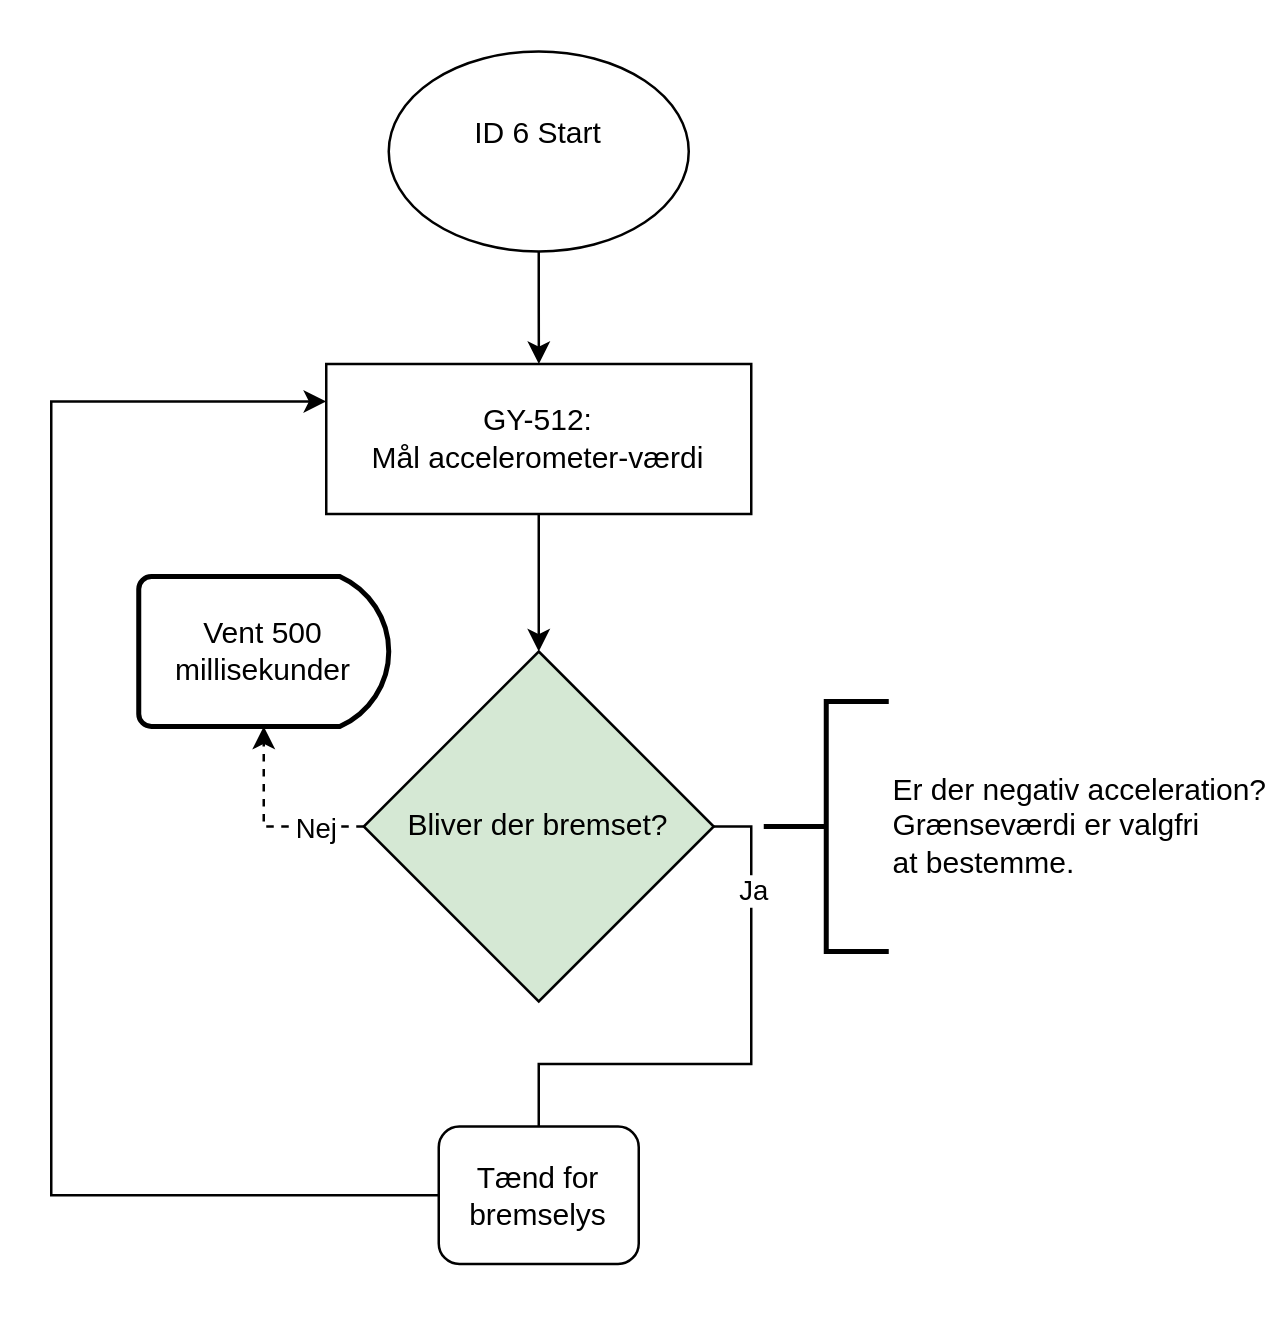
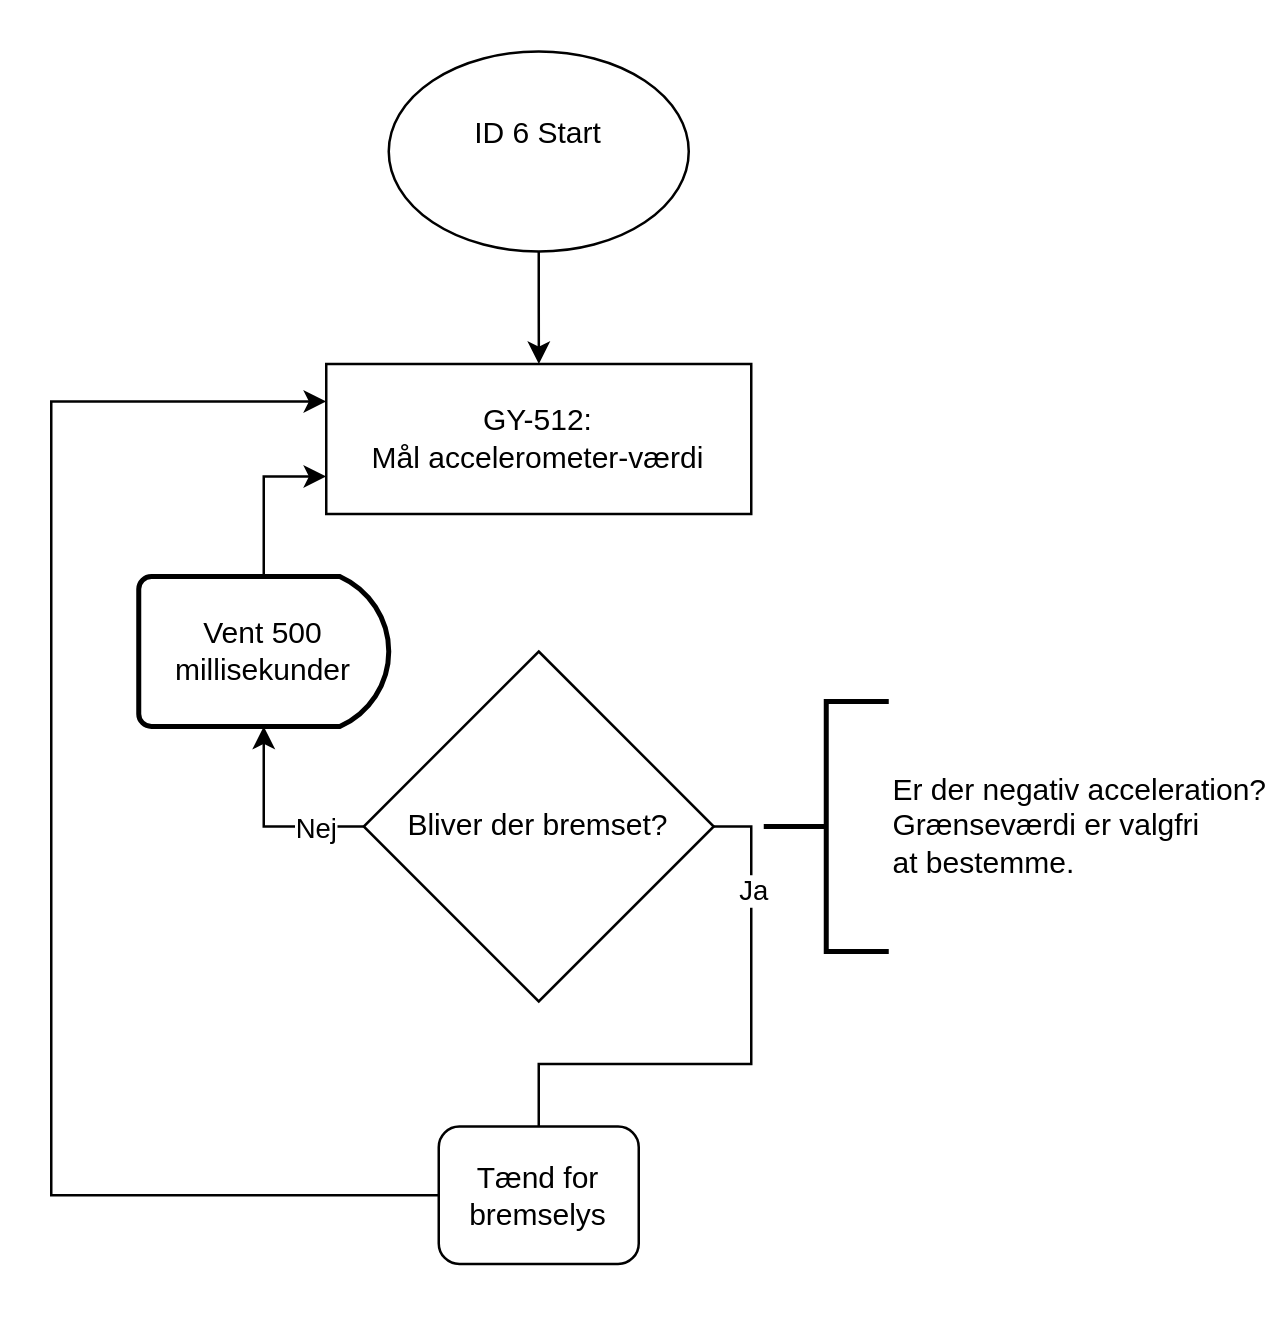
  <mxCell id="0" />
  <mxCell id="1" parent="0" />
  <mxCell id="2" value="" style="edgeStyle=orthogonalEdgeStyle;rounded=0;orthogonalLoop=1;jettySize=auto;html=1;" parent="1" source="3" edge="1"><mxGeometry relative="1" as="geometry"><mxPoint x="215.043" y="145" as="targetPoint" /></mxGeometry></mxCell>
  <mxCell id="3" value="ID 6 Start&lt;div&gt;&lt;br&gt;&lt;/div&gt;" style="ellipse;whiteSpace=wrap;html=1;" parent="1" vertex="1"><mxGeometry x="155" y="20" width="120" height="80" as="geometry" /></mxCell>
  <mxCell id="4" value="" style="edgeStyle=orthogonalEdgeStyle;rounded=0;orthogonalLoop=1;jettySize=auto;html=1;" parent="1" target="8" edge="1"><mxGeometry relative="1" as="geometry"><mxPoint x="215" y="205" as="sourcePoint" /></mxGeometry></mxCell>
  <mxCell id="5" style="edgeStyle=orthogonalEdgeStyle;rounded=0;orthogonalLoop=1;jettySize=auto;html=1;exitX=0;exitY=0.5;exitDx=0;exitDy=0;entryX=0;entryY=0.25;entryDx=0;entryDy=0;" edge="1" parent="1" source="6" target="8"><mxGeometry relative="1" as="geometry"><Array as="points"><mxPoint x="20" y="478" /><mxPoint x="20" y="160" /></Array></mxGeometry></mxCell>
  <mxCell id="6" value="Tænd for bremselys" style="whiteSpace=wrap;html=1;rounded=1;" parent="1" vertex="1"><mxGeometry x="175" y="450" width="80" height="55" as="geometry" /></mxCell>
- <mxCell id="7" value="" style="edgeStyle=orthogonalEdgeStyle;rounded=0;orthogonalLoop=1;jettySize=auto;html=1;" parent="1" source="8" target="11" edge="1"><mxGeometry relative="1" as="geometry" /></mxCell>
  <mxCell id="8" value="&lt;div&gt;GY-512:&lt;/div&gt;&lt;div&gt;Mål accelerometer-værdi&lt;br&gt;&lt;/div&gt;" style="rounded=0;whiteSpace=wrap;html=1;" parent="1" vertex="1"><mxGeometry x="130" y="145" width="170" height="60" as="geometry" /></mxCell>
  <mxCell id="9" style="edgeStyle=orthogonalEdgeStyle;rounded=0;orthogonalLoop=1;jettySize=auto;html=1;entryX=0.5;entryY=0;entryDx=0;entryDy=0;endArrow=none;" parent="1" source="11" target="6" edge="1"><mxGeometry relative="1" as="geometry"><Array as="points"><mxPoint x="300" y="330" /><mxPoint x="300" y="425" /><mxPoint x="215" y="425" /></Array></mxGeometry></mxCell>
  <mxCell id="10" value="Ja" style="edgeLabel;html=1;align=center;verticalAlign=middle;resizable=0;points=[];" parent="9" vertex="1" connectable="0"><mxGeometry x="-0.836" y="8" relative="1" as="geometry"><mxPoint x="-8" y="22" as="offset" /></mxGeometry></mxCell>
- <mxCell id="11" value="Bliver der bremset?" style="rhombus;whiteSpace=wrap;html=1;fillColor=#d5e8d4;" parent="1" vertex="1"><mxGeometry x="145" y="260" width="140" height="140" as="geometry" /></mxCell>
+ <mxCell id="11" value="Bliver der bremset?" style="rhombus;whiteSpace=wrap;html=1;" parent="1" vertex="1"><mxGeometry x="145" y="260" width="140" height="140" as="geometry" /></mxCell>
+ <mxCell id="12" style="edgeStyle=orthogonalEdgeStyle;rounded=0;orthogonalLoop=1;jettySize=auto;html=1;exitX=0.5;exitY=0;exitDx=0;exitDy=0;exitPerimeter=0;entryX=0;entryY=0.75;entryDx=0;entryDy=0;" edge="1" parent="1" source="13" target="8"><mxGeometry relative="1" as="geometry" /></mxCell>
  <mxCell id="13" value="Vent 500 millisekunder" style="strokeWidth=2;html=1;shape=mxgraph.flowchart.delay;whiteSpace=wrap;" vertex="1" parent="1"><mxGeometry x="55" y="230" width="100" height="60" as="geometry" /></mxCell>
- <mxCell id="14" style="edgeStyle=orthogonalEdgeStyle;rounded=0;orthogonalLoop=1;jettySize=auto;html=1;exitX=0;exitY=0.5;exitDx=0;exitDy=0;entryX=0.5;entryY=1;entryDx=0;entryDy=0;entryPerimeter=0;dashed=1;" edge="1" parent="1" source="11" target="13"><mxGeometry relative="1" as="geometry" /></mxCell>
+ <mxCell id="14" style="edgeStyle=orthogonalEdgeStyle;rounded=0;orthogonalLoop=1;jettySize=auto;html=1;exitX=0;exitY=0.5;exitDx=0;exitDy=0;entryX=0.5;entryY=1;entryDx=0;entryDy=0;entryPerimeter=0;" edge="1" parent="1" source="11" target="13"><mxGeometry relative="1" as="geometry" /></mxCell>
  <mxCell id="15" value="&lt;div&gt;Nej&lt;/div&gt;" style="edgeLabel;html=1;align=center;verticalAlign=middle;resizable=0;points=[];" vertex="1" connectable="0" parent="14"><mxGeometry x="-0.575" y="4" relative="1" as="geometry"><mxPoint x="-3" y="-4" as="offset" /></mxGeometry></mxCell>
  <mxCell id="16" value="&lt;div&gt;Er der negativ acceleration?&lt;/div&gt;&lt;div&gt;Grænseværdi er valgfri&lt;/div&gt;&lt;div&gt;at bestemme.&lt;br&gt;&lt;/div&gt;" style="strokeWidth=2;html=1;shape=mxgraph.flowchart.annotation_2;align=left;labelPosition=right;pointerEvents=1;" vertex="1" parent="1"><mxGeometry x="305" y="280" width="50" height="100" as="geometry" /></mxCell>
